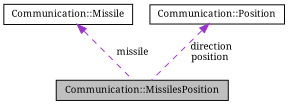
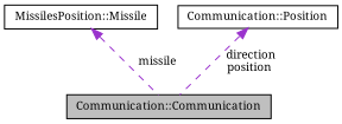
  digraph {
    fontname="Noto Serif"
    node [color=black fillcolor=white fontname="Noto Serif" fontsize=10 shape=record style=filled]
    edge [color=darkorchid3 dir=back fontname="Noto Serif" fontsize=10 labelfontname=Helvetica labelfontsize=10 style=dashed]
-   n1 [fillcolor=grey75 fontcolor=black height=0.2 label="Communication::MissilesPosition" width=0.4]
-   n2 [height=0.2 label="Communication::Missile" width=0.4]
+   n1 [fillcolor=grey75 fontcolor=black height=0.2 label="Communication::Communication" width=0.4]
+   n2 [height=0.2 label="MissilesPosition::Missile" width=0.4]
    n3 [height=0.2 label="Communication::Position" width=0.4]
    n2 -> n1 [label=" missile"]
    n3 -> n1 [label=" direction\nposition"]
  }
